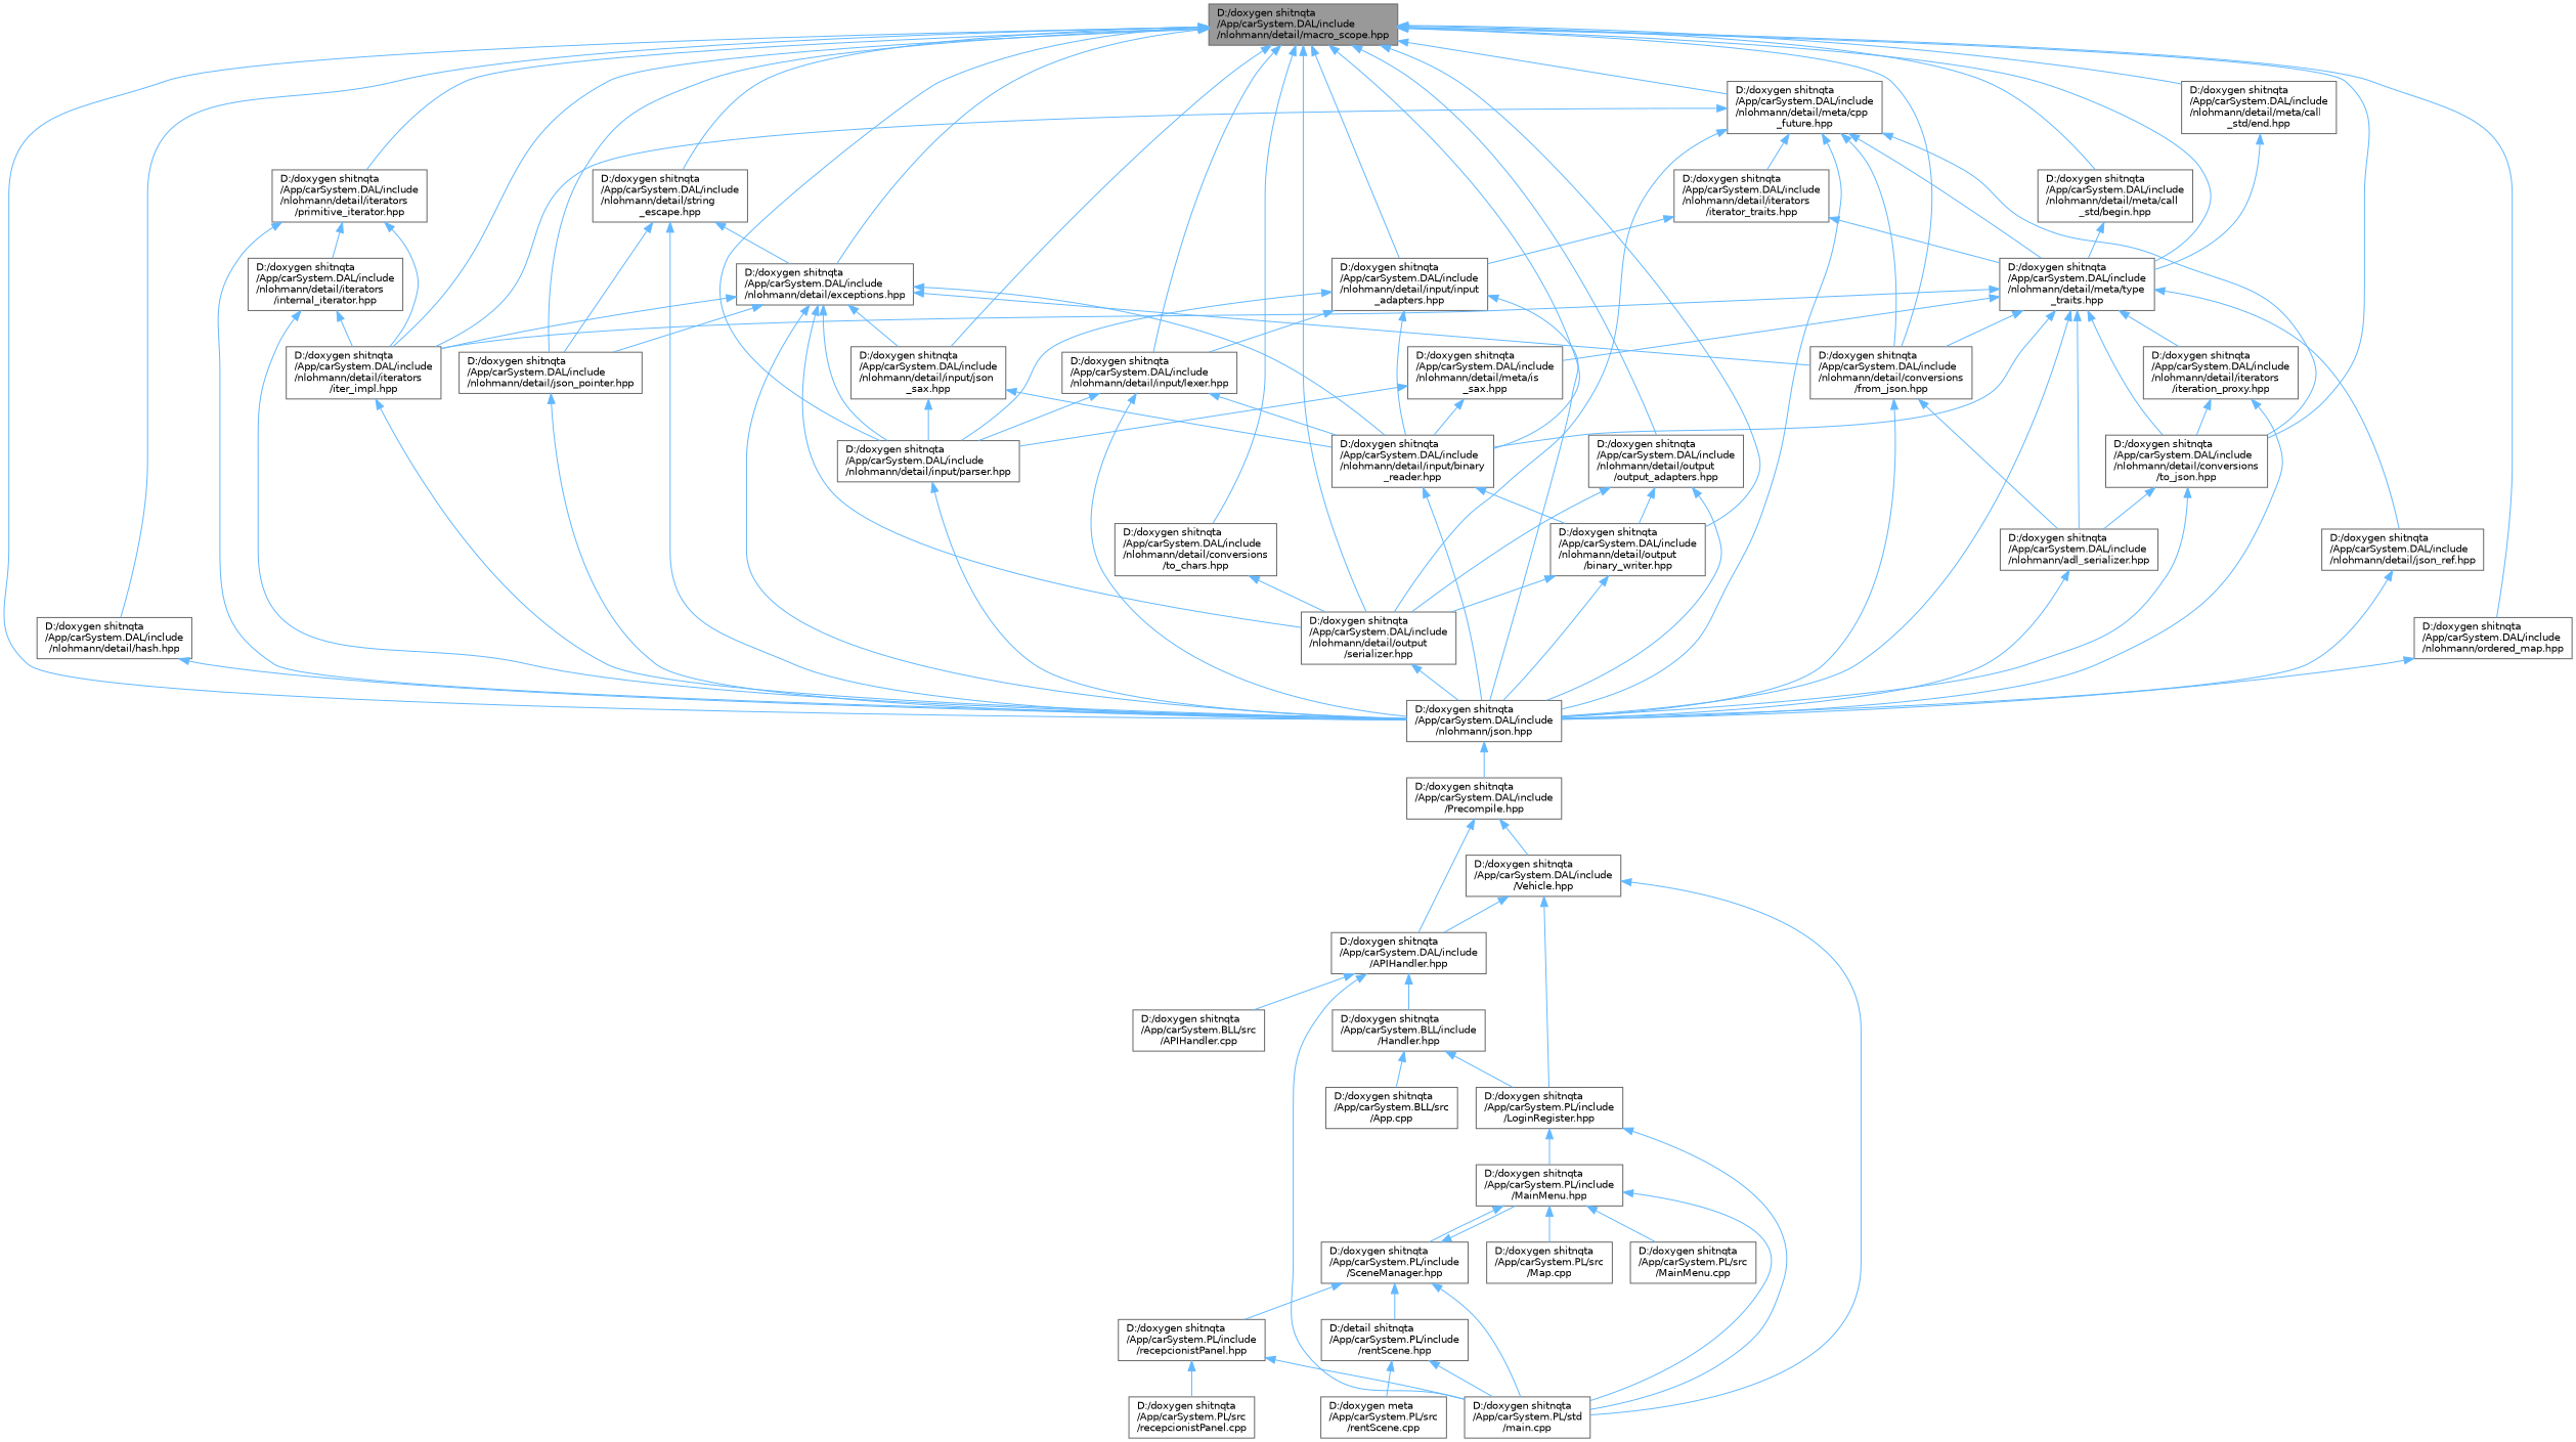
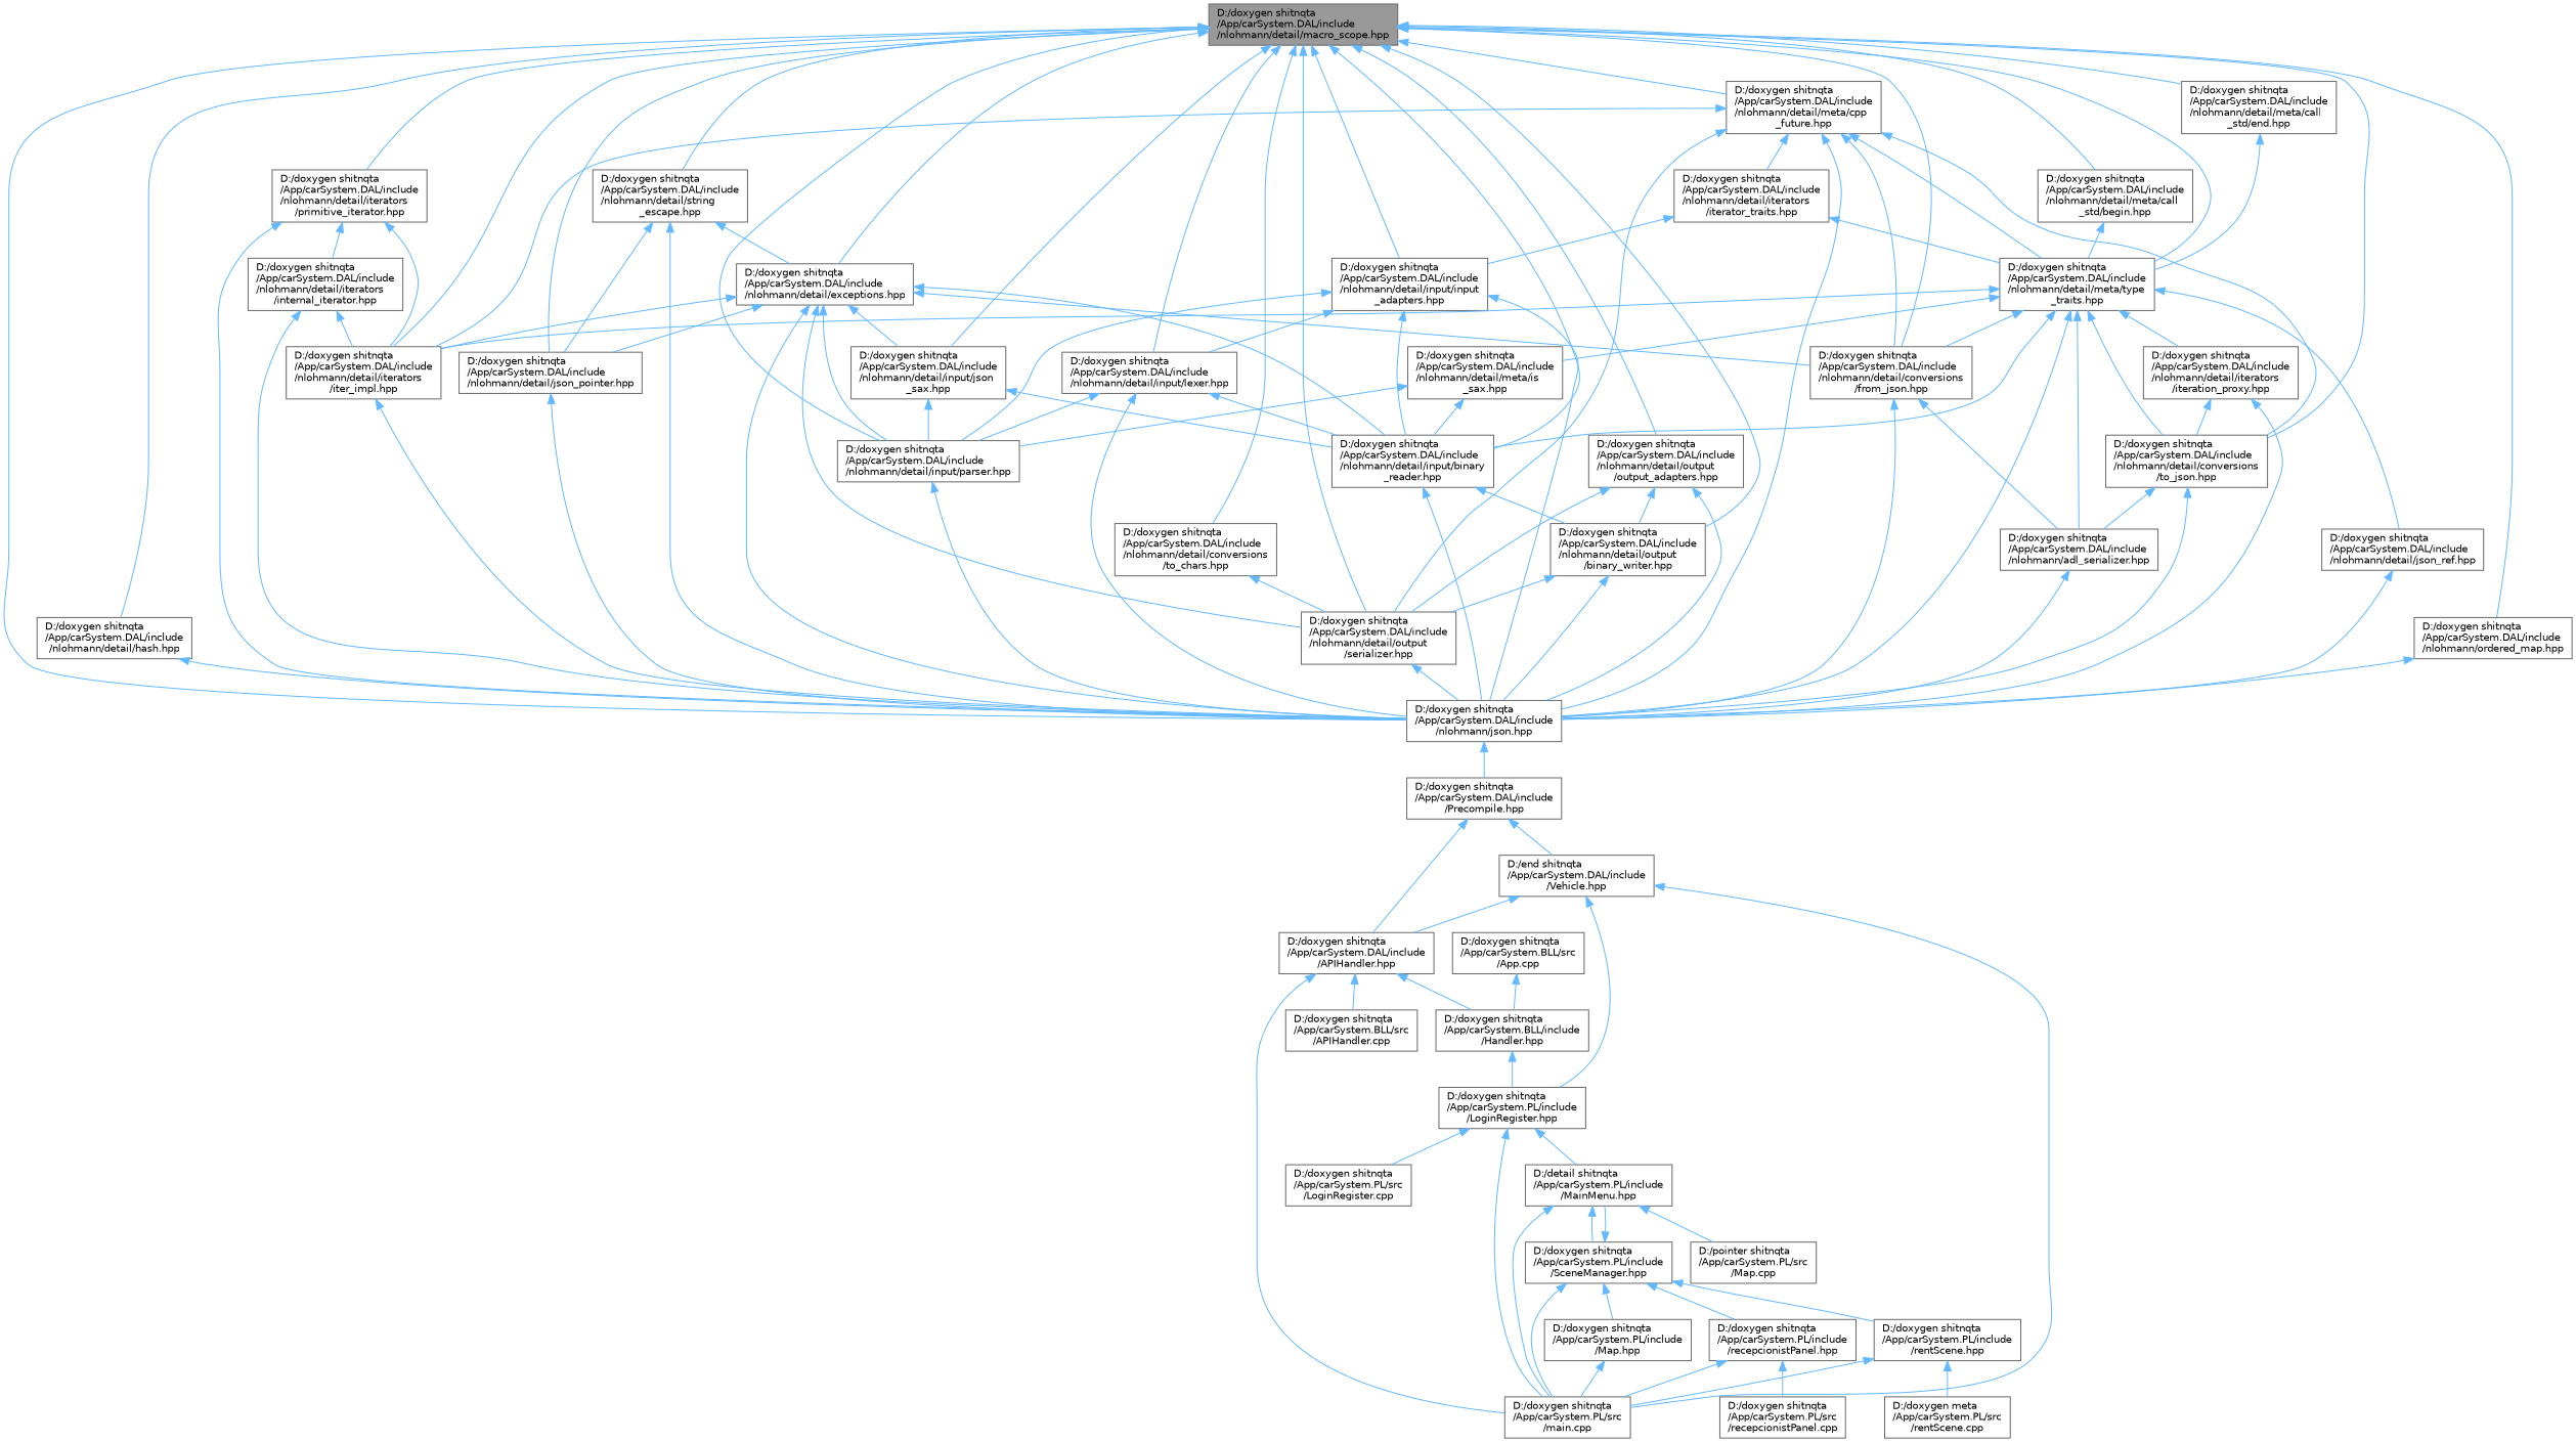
  digraph {
    node [color=grey40 fillcolor=white fontname=Helvetica fontsize=10 shape=box style=filled]
    edge [color=steelblue1 dir=back fontname=Helvetica fontsize=10 labelfontname=Helvetica labelfontsize=10 style=solid]
    n1 [color=gray40 fillcolor=grey60 fontcolor=black height=0.2 label="D:/doxygen shitnqta\l/App/carSystem.DAL/include\l/nlohmann/detail/macro_scope.hpp" width=0.4]
    n2 [height=0.2 label="D:/doxygen shitnqta\l/App/carSystem.DAL/include\l/nlohmann/detail/conversions\l/from_json.hpp" width=0.4]
    n3 [height=0.2 label="D:/doxygen shitnqta\l/App/carSystem.DAL/include\l/nlohmann/json.hpp" width=0.4]
    n4 [height=0.2 label="D:/doxygen shitnqta\l/App/carSystem.DAL/include\l/nlohmann/detail/conversions\l/to_chars.hpp" width=0.4]
    n5 [height=0.2 label="D:/doxygen shitnqta\l/App/carSystem.DAL/include\l/nlohmann/detail/output\l/serializer.hpp" width=0.4]
    n6 [height=0.2 label="D:/doxygen shitnqta\l/App/carSystem.DAL/include\l/nlohmann/detail/conversions\l/to_json.hpp" width=0.4]
    n7 [height=0.2 label="D:/doxygen shitnqta\l/App/carSystem.DAL/include\l/nlohmann/detail/exceptions.hpp" width=0.4]
    n8 [height=0.2 label="D:/doxygen shitnqta\l/App/carSystem.DAL/include\l/nlohmann/detail/input/binary\l_reader.hpp" width=0.4]
    n9 [height=0.2 label="D:/doxygen shitnqta\l/App/carSystem.DAL/include\l/nlohmann/detail/output\l/binary_writer.hpp" width=0.4]
    n10 [height=0.2 label="D:/doxygen shitnqta\l/App/carSystem.DAL/include\l/nlohmann/detail/input/json\l_sax.hpp" width=0.4]
    n11 [height=0.2 label="D:/doxygen shitnqta\l/App/carSystem.DAL/include\l/nlohmann/detail/input/parser.hpp" width=0.4]
    n12 [height=0.2 label="D:/doxygen shitnqta\l/App/carSystem.DAL/include\l/nlohmann/detail/iterators\l/iter_impl.hpp" width=0.4]
    n13 [height=0.2 label="D:/doxygen shitnqta\l/App/carSystem.DAL/include\l/nlohmann/detail/json_pointer.hpp" width=0.4]
    n14 [height=0.2 label="D:/doxygen shitnqta\l/App/carSystem.DAL/include\l/nlohmann/detail/hash.hpp" width=0.4]
    n15 [height=0.2 label="D:/doxygen shitnqta\l/App/carSystem.DAL/include\l/nlohmann/detail/input/input\l_adapters.hpp" width=0.4]
    n16 [height=0.2 label="D:/doxygen shitnqta\l/App/carSystem.DAL/include\l/nlohmann/detail/input/lexer.hpp" width=0.4]
    n17 [height=0.2 label="D:/doxygen shitnqta\l/App/carSystem.DAL/include\l/nlohmann/detail/iterators\l/primitive_iterator.hpp" width=0.4]
    n18 [height=0.2 label="D:/doxygen shitnqta\l/App/carSystem.DAL/include\l/nlohmann/detail/meta/call\l_std/begin.hpp" width=0.4]
    n19 [height=0.2 label="D:/doxygen shitnqta\l/App/carSystem.DAL/include\l/nlohmann/detail/meta/type\l_traits.hpp" width=0.4]
    n20 [height=0.2 label="D:/doxygen shitnqta\l/App/carSystem.DAL/include\l/nlohmann/detail/meta/call\l_std/end.hpp" width=0.4]
    n21 [height=0.2 label="D:/doxygen shitnqta\l/App/carSystem.DAL/include\l/nlohmann/detail/meta/cpp\l_future.hpp" width=0.4]
    n22 [height=0.2 label="D:/doxygen shitnqta\l/App/carSystem.DAL/include\l/nlohmann/detail/output\l/output_adapters.hpp" width=0.4]
    n23 [height=0.2 label="D:/doxygen shitnqta\l/App/carSystem.DAL/include\l/nlohmann/detail/string\l_escape.hpp" width=0.4]
    n24 [height=0.2 label="D:/doxygen shitnqta\l/App/carSystem.DAL/include\l/nlohmann/ordered_map.hpp" width=0.4]
    n25 [height=0.2 label="D:/doxygen shitnqta\l/App/carSystem.DAL/include\l/nlohmann/adl_serializer.hpp" width=0.4]
    n26 [height=0.2 label="D:/doxygen shitnqta\l/App/carSystem.DAL/include\l/Precompile.hpp" width=0.4]
    n27 [height=0.2 label="D:/doxygen shitnqta\l/App/carSystem.DAL/include\l/nlohmann/detail/iterators\l/internal_iterator.hpp" width=0.4]
    n28 [height=0.2 label="D:/doxygen shitnqta\l/App/carSystem.DAL/include\l/nlohmann/detail/iterators\l/iteration_proxy.hpp" width=0.4]
    n29 [height=0.2 label="D:/doxygen shitnqta\l/App/carSystem.DAL/include\l/nlohmann/detail/json_ref.hpp" width=0.4]
    n30 [height=0.2 label="D:/doxygen shitnqta\l/App/carSystem.DAL/include\l/nlohmann/detail/meta/is\l_sax.hpp" width=0.4]
    n31 [height=0.2 label="D:/doxygen shitnqta\l/App/carSystem.DAL/include\l/nlohmann/detail/iterators\l/iterator_traits.hpp" width=0.4]
    n32 [height=0.2 label="D:/doxygen shitnqta\l/App/carSystem.DAL/include\l/APIHandler.hpp" width=0.4]
-   n33 [height=0.2 label="D:/doxygen shitnqta\l/App/carSystem.DAL/include\l/Vehicle.hpp" width=0.4]
+   n33 [height=0.2 label="D:/end shitnqta\l/App/carSystem.DAL/include\l/Vehicle.hpp" width=0.4]
    n34 [height=0.2 label="D:/doxygen shitnqta\l/App/carSystem.BLL/include\l/Handler.hpp" width=0.4]
-   n35 [height=0.2 label="D:/doxygen shitnqta\l/App/carSystem.PL/std\l/main.cpp" width=0.4]
+   n35 [height=0.2 label="D:/doxygen shitnqta\l/App/carSystem.PL/src\l/main.cpp" width=0.4]
    n36 [height=0.2 label="D:/doxygen shitnqta\l/App/carSystem.BLL/src\l/APIHandler.cpp" width=0.4]
    n37 [height=0.2 label="D:/doxygen shitnqta\l/App/carSystem.PL/include\l/LoginRegister.hpp" width=0.4]
    n38 [height=0.2 label="D:/doxygen shitnqta\l/App/carSystem.BLL/src\l/App.cpp" width=0.4]
-   n39 [height=0.2 label="D:/doxygen shitnqta\l/App/carSystem.PL/include\l/MainMenu.hpp" width=0.4]
+   n39 [height=0.2 label="D:/detail shitnqta\l/App/carSystem.PL/include\l/MainMenu.hpp" width=0.4]
+   n40 [height=0.2 label="D:/doxygen shitnqta\l/App/carSystem.PL/src\l/LoginRegister.cpp" width=0.4]
    n41 [height=0.2 label="D:/doxygen shitnqta\l/App/carSystem.PL/include\l/SceneManager.hpp" width=0.4]
-   n42 [height=0.2 label="D:/doxygen shitnqta\l/App/carSystem.PL/src\l/MainMenu.cpp" width=0.4]
-   n43 [height=0.2 label="D:/doxygen shitnqta\l/App/carSystem.PL/src\l/Map.cpp" width=0.4]
+   n43 [height=0.2 label="D:/pointer shitnqta\l/App/carSystem.PL/src\l/Map.cpp" width=0.4]
+   n44 [height=0.2 label="D:/doxygen shitnqta\l/App/carSystem.PL/include\l/Map.hpp" width=0.4]
    n45 [height=0.2 label="D:/doxygen shitnqta\l/App/carSystem.PL/include\l/recepcionistPanel.hpp" width=0.4]
-   n46 [height=0.2 label="D:/detail shitnqta\l/App/carSystem.PL/include\l/rentScene.hpp" width=0.4]
+   n46 [height=0.2 label="D:/doxygen shitnqta\l/App/carSystem.PL/include\l/rentScene.hpp" width=0.4]
    n47 [height=0.2 label="D:/doxygen shitnqta\l/App/carSystem.PL/src\l/recepcionistPanel.cpp" width=0.4]
    n48 [height=0.2 label="D:/doxygen meta\l/App/carSystem.PL/src\l/rentScene.cpp" width=0.4]
    n1 -> n2
    n1 -> n3
    n1 -> n4
    n1 -> n5
    n1 -> n6
    n1 -> n7
    n1 -> n8
    n1 -> n9
    n1 -> n10
    n1 -> n11
    n1 -> n12
    n1 -> n13
    n1 -> n14
    n1 -> n15
    n1 -> n16
    n1 -> n17
    n1 -> n18
    n1 -> n19
    n1 -> n20
    n1 -> n21
    n1 -> n22
    n1 -> n23
    n1 -> n24
    n2 -> n3
    n2 -> n25
    n3 -> n26
    n4 -> n5
    n5 -> n3
    n6 -> n3
    n6 -> n25
    n7 -> n2
    n7 -> n3
    n7 -> n5
    n7 -> n8
    n7 -> n10
    n7 -> n11
    n7 -> n12
    n7 -> n13
    n8 -> n3
    n8 -> n9
    n9 -> n3
    n9 -> n5
    n10 -> n8
    n10 -> n11
    n11 -> n3
    n12 -> n3
    n13 -> n3
    n14 -> n3
    n15 -> n3
    n15 -> n8
    n15 -> n11
    n15 -> n16
    n16 -> n3
    n16 -> n8
    n16 -> n11
    n17 -> n3
    n17 -> n12
    n17 -> n27
    n18 -> n19
    n19 -> n2
    n19 -> n3
    n19 -> n6
    n19 -> n8
    n19 -> n12
    n19 -> n25
    n19 -> n28
    n19 -> n29
    n19 -> n30
    n20 -> n19
    n21 -> n2
    n21 -> n3
    n21 -> n5
    n21 -> n6
    n21 -> n12
    n21 -> n19
    n21 -> n31
    n22 -> n3
    n22 -> n5
    n22 -> n9
    n23 -> n3
    n23 -> n7
    n23 -> n13
    n24 -> n3
    n25 -> n3
    n26 -> n32
    n26 -> n33
    n27 -> n3
    n27 -> n12
    n28 -> n3
    n28 -> n6
    n29 -> n3
    n30 -> n8
    n30 -> n11
    n31 -> n15
    n31 -> n19
    n32 -> n34
    n32 -> n35
    n32 -> n36
    n33 -> n32
    n33 -> n35
    n33 -> n37
    n34 -> n37
-   n34 -> n38
+   n38 -> n34
    n37 -> n35
    n37 -> n39
+   n37 -> n40
    n39 -> n35
    n39 -> n41
-   n39 -> n42
    n39 -> n43
    n41 -> n35
    n41 -> n39
+   n41 -> n44
    n41 -> n45
    n41 -> n46
+   n44 -> n35
    n45 -> n35
    n45 -> n47
    n46 -> n35
    n46 -> n48
  }
